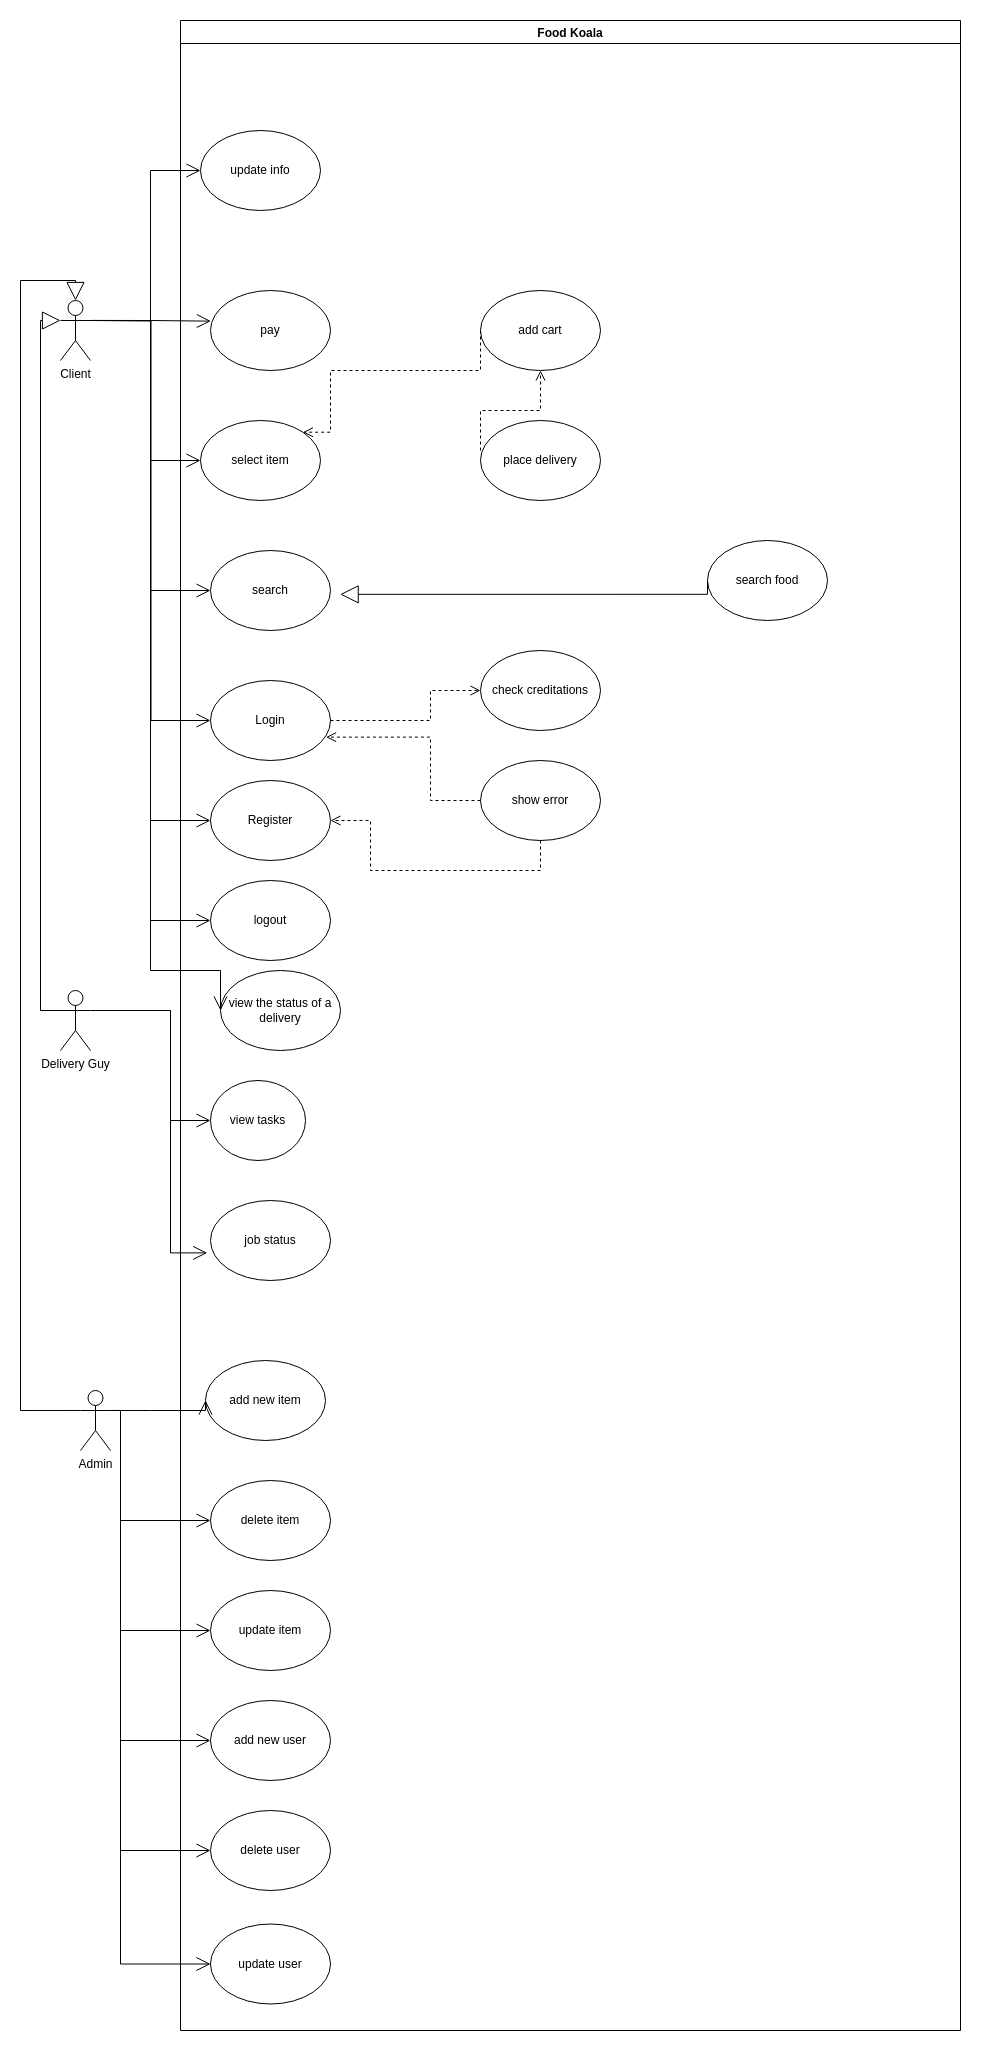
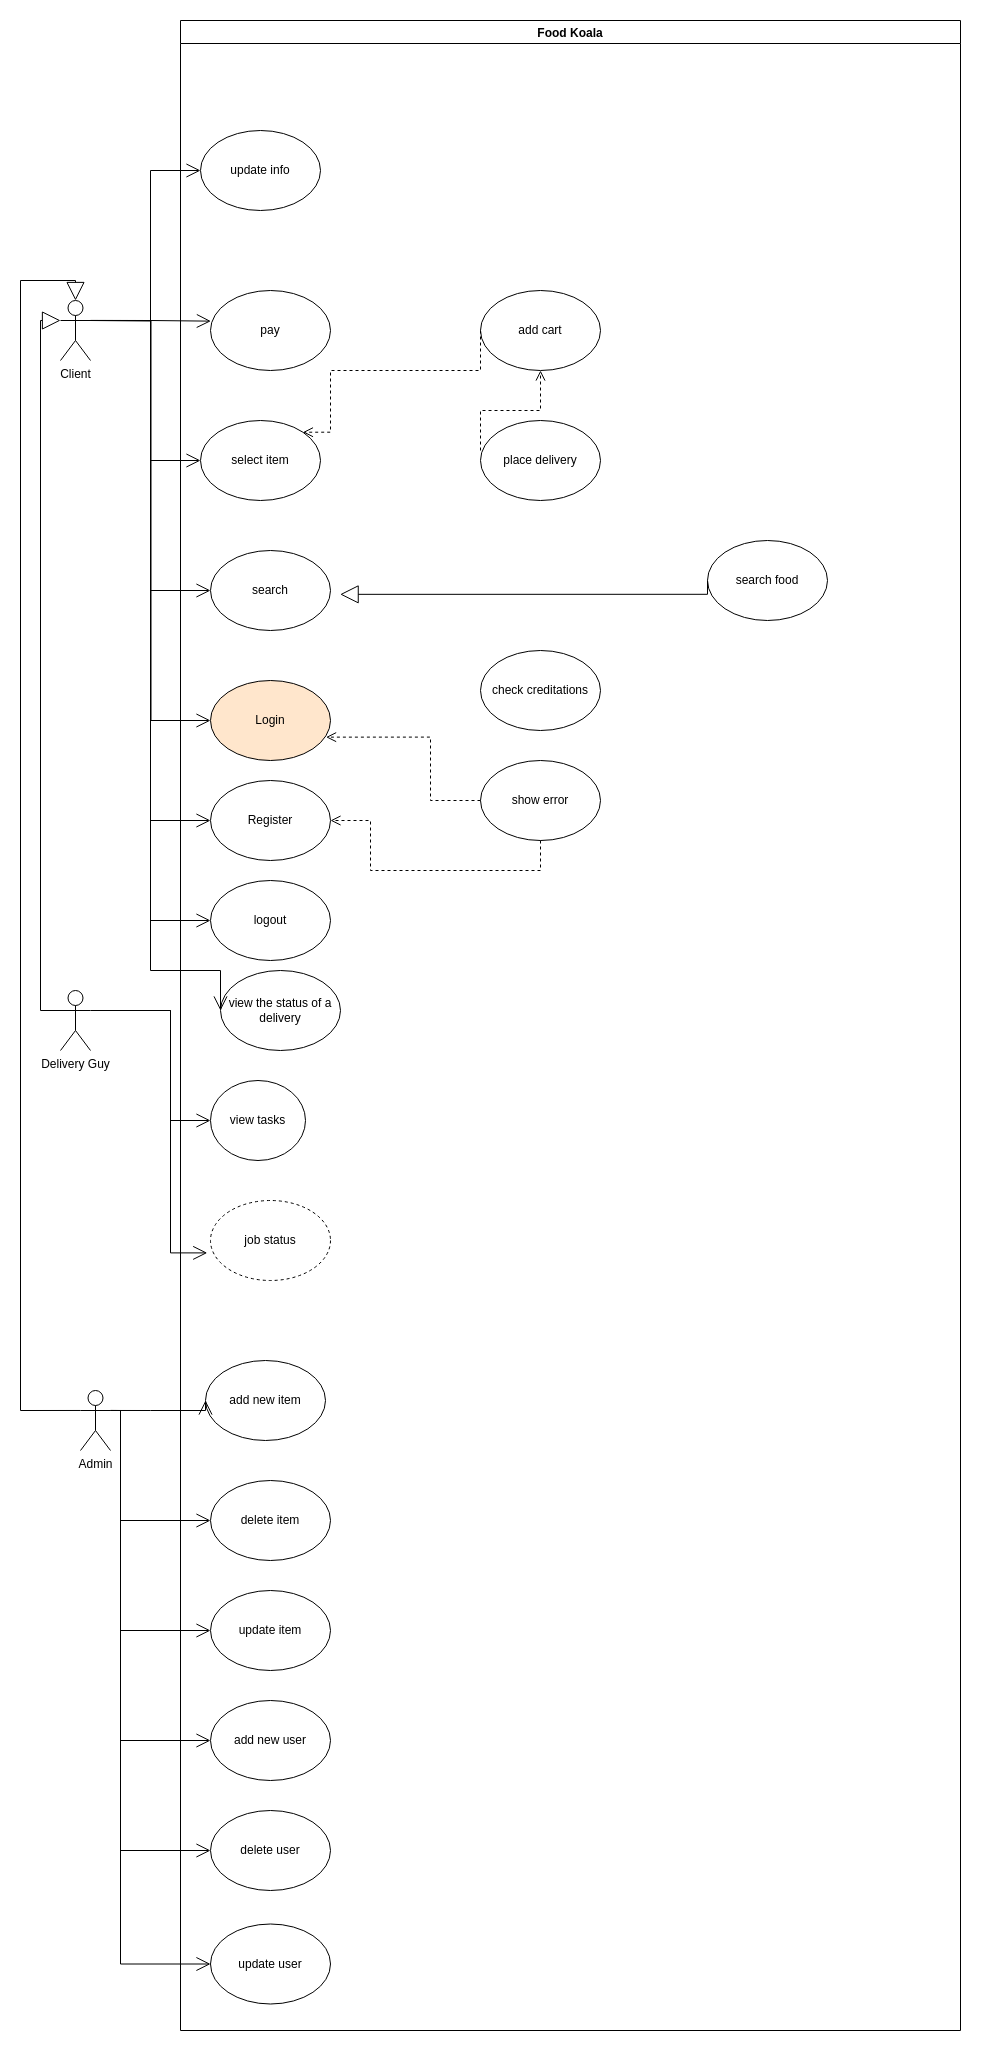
  <mxCell id="0" />
  <mxCell id="1" parent="0" />
  <mxCell id="2" value="Client" style="shape=umlActor;verticalLabelPosition=bottom;verticalAlign=top;html=1;outlineConnect=0;" parent="1" vertex="1"><mxGeometry x="60" y="300" width="30" height="60" as="geometry" /></mxCell>
  <mxCell id="3" value="Delivery Guy" style="shape=umlActor;verticalLabelPosition=bottom;verticalAlign=top;html=1;outlineConnect=0;" parent="1" vertex="1"><mxGeometry x="60" y="990" width="30" height="60" as="geometry" /></mxCell>
  <mxCell id="4" value="pay" style="ellipse;whiteSpace=wrap;html=1;" parent="1" vertex="1"><mxGeometry x="210" y="290" width="120" height="80" as="geometry" /></mxCell>
  <mxCell id="5" value="search" style="ellipse;whiteSpace=wrap;html=1;" parent="1" vertex="1"><mxGeometry x="210" y="550" width="120" height="80" as="geometry" /></mxCell>
- <mxCell id="6" value="Login" style="ellipse;whiteSpace=wrap;html=1;" parent="1" vertex="1"><mxGeometry x="210" y="680" width="120" height="80" as="geometry" /></mxCell>
+ <mxCell id="6" value="Login" style="ellipse;whiteSpace=wrap;html=1;fillColor=#ffe6cc;" parent="1" vertex="1"><mxGeometry x="210" y="680" width="120" height="80" as="geometry" /></mxCell>
  <mxCell id="7" value="Admin" style="shape=umlActor;verticalLabelPosition=bottom;verticalAlign=top;html=1;outlineConnect=0;" parent="1" vertex="1"><mxGeometry x="80" y="1390" width="30" height="60" as="geometry" /></mxCell>
  <mxCell id="8" value="show error" style="ellipse;whiteSpace=wrap;html=1;" parent="1" vertex="1"><mxGeometry x="480" y="760" width="120" height="80" as="geometry" /></mxCell>
- <mxCell id="9" value="" style="html=1;verticalAlign=bottom;endArrow=open;dashed=1;endSize=8;rounded=0;edgeStyle=orthogonalEdgeStyle;entryX=0;entryY=0.5;entryDx=0;entryDy=0;exitX=1;exitY=0.5;exitDx=0;exitDy=0;" parent="1" source="6" target="26" edge="1"><mxGeometry x="0.043" y="-40" relative="1" as="geometry"><mxPoint x="590" y="520" as="sourcePoint" /><mxPoint x="510" y="520" as="targetPoint" /><Array as="points"><mxPoint x="430" y="720" /><mxPoint x="430" y="690" /></Array><mxPoint as="offset" /></mxGeometry></mxCell>
  <mxCell id="10" value="" style="html=1;verticalAlign=bottom;endArrow=open;dashed=1;endSize=8;rounded=0;edgeStyle=orthogonalEdgeStyle;entryX=0.963;entryY=0.708;entryDx=0;entryDy=0;entryPerimeter=0;exitX=0;exitY=0.5;exitDx=0;exitDy=0;" parent="1" source="8" target="6" edge="1"><mxGeometry x="0.043" y="-40" relative="1" as="geometry"><mxPoint x="430" y="720" as="sourcePoint" /><mxPoint x="340" y="720" as="targetPoint" /><mxPoint as="offset" /><Array as="points"><mxPoint x="430" y="800" /><mxPoint x="430" y="737" /></Array></mxGeometry></mxCell>
  <mxCell id="11" value="" style="endArrow=open;endFill=1;endSize=12;html=1;rounded=0;edgeStyle=orthogonalEdgeStyle;exitX=1;exitY=0.333;exitDx=0;exitDy=0;exitPerimeter=0;entryX=0.003;entryY=0.383;entryDx=0;entryDy=0;entryPerimeter=0;" parent="1" source="2" target="4" edge="1"><mxGeometry width="160" relative="1" as="geometry"><mxPoint x="470" y="520" as="sourcePoint" /><mxPoint x="630" y="520" as="targetPoint" /></mxGeometry></mxCell>
  <mxCell id="12" value="" style="endArrow=open;endFill=1;endSize=12;html=1;rounded=0;edgeStyle=orthogonalEdgeStyle;exitX=1;exitY=0.333;exitDx=0;exitDy=0;exitPerimeter=0;entryX=0;entryY=0.5;entryDx=0;entryDy=0;" parent="1" source="2" target="5" edge="1"><mxGeometry width="160" relative="1" as="geometry"><mxPoint x="110" y="340" as="sourcePoint" /><mxPoint x="230.36" y="340.64" as="targetPoint" /></mxGeometry></mxCell>
  <mxCell id="13" value="" style="endArrow=open;endFill=1;endSize=12;html=1;rounded=0;edgeStyle=orthogonalEdgeStyle;entryX=0;entryY=0.5;entryDx=0;entryDy=0;" parent="1" target="6" edge="1"><mxGeometry width="160" relative="1" as="geometry"><mxPoint x="90" y="320" as="sourcePoint" /><mxPoint x="240.36" y="350.64" as="targetPoint" /></mxGeometry></mxCell>
  <mxCell id="14" value="add new item" style="ellipse;whiteSpace=wrap;html=1;" parent="1" vertex="1"><mxGeometry x="205" y="1360" width="120" height="80" as="geometry" /></mxCell>
  <mxCell id="15" value="delete item" style="ellipse;whiteSpace=wrap;html=1;" parent="1" vertex="1"><mxGeometry x="210" y="1480" width="120" height="80" as="geometry" /></mxCell>
  <mxCell id="16" value="update item" style="ellipse;whiteSpace=wrap;html=1;" parent="1" vertex="1"><mxGeometry x="210" y="1590" width="120" height="80" as="geometry" /></mxCell>
  <mxCell id="17" value="" style="endArrow=open;endFill=1;endSize=12;html=1;rounded=0;edgeStyle=orthogonalEdgeStyle;exitX=1;exitY=0.333;exitDx=0;exitDy=0;exitPerimeter=0;entryX=0;entryY=0.5;entryDx=0;entryDy=0;" parent="1" source="7" target="14" edge="1"><mxGeometry width="160" relative="1" as="geometry"><mxPoint x="470" y="720" as="sourcePoint" /><mxPoint x="190" y="1400" as="targetPoint" /><Array as="points"><mxPoint x="150" y="1410" /><mxPoint x="150" y="1410" /></Array></mxGeometry></mxCell>
  <mxCell id="18" value="" style="endArrow=open;endFill=1;endSize=12;html=1;rounded=0;edgeStyle=orthogonalEdgeStyle;exitX=1;exitY=0.333;exitDx=0;exitDy=0;exitPerimeter=0;" parent="1" source="7" edge="1"><mxGeometry width="160" relative="1" as="geometry"><mxPoint x="100" y="590" as="sourcePoint" /><mxPoint x="210" y="1520" as="targetPoint" /><Array as="points"><mxPoint x="120" y="1410" /><mxPoint x="120" y="1520" /></Array></mxGeometry></mxCell>
  <mxCell id="19" value="" style="endArrow=open;endFill=1;endSize=12;html=1;rounded=0;edgeStyle=orthogonalEdgeStyle;exitX=1;exitY=0.333;exitDx=0;exitDy=0;exitPerimeter=0;entryX=0;entryY=0.5;entryDx=0;entryDy=0;" parent="1" source="7" target="16" edge="1"><mxGeometry width="160" relative="1" as="geometry"><mxPoint x="110" y="600" as="sourcePoint" /><mxPoint x="230" y="870" as="targetPoint" /><Array as="points"><mxPoint x="120" y="1410" /><mxPoint x="120" y="1630" /></Array></mxGeometry></mxCell>
  <mxCell id="20" value="Register" style="ellipse;whiteSpace=wrap;html=1;" parent="1" vertex="1"><mxGeometry x="210" y="780" width="120" height="80" as="geometry" /></mxCell>
  <mxCell id="21" value="logout" style="ellipse;whiteSpace=wrap;html=1;" parent="1" vertex="1"><mxGeometry x="210" y="880" width="120" height="80" as="geometry" /></mxCell>
  <mxCell id="22" value="view tasks" style="ellipse;whiteSpace=wrap;html=1;" parent="1" vertex="1"><mxGeometry x="210" y="1080" width="95" height="80" as="geometry" /></mxCell>
  <mxCell id="23" value="" style="endArrow=open;endFill=1;endSize=12;html=1;rounded=0;edgeStyle=orthogonalEdgeStyle;entryX=0;entryY=0.5;entryDx=0;entryDy=0;" parent="1" target="20" edge="1"><mxGeometry width="160" relative="1" as="geometry"><mxPoint x="90" y="320" as="sourcePoint" /><mxPoint x="220" y="730" as="targetPoint" /><Array as="points"><mxPoint x="90" y="320" /><mxPoint x="150" y="320" /><mxPoint x="150" y="820" /></Array></mxGeometry></mxCell>
  <mxCell id="24" value="" style="endArrow=open;endFill=1;endSize=12;html=1;rounded=0;edgeStyle=orthogonalEdgeStyle;entryX=0;entryY=0.5;entryDx=0;entryDy=0;" parent="1" target="21" edge="1"><mxGeometry width="160" relative="1" as="geometry"><mxPoint x="90" y="320" as="sourcePoint" /><mxPoint x="220" y="830" as="targetPoint" /><Array as="points"><mxPoint x="90" y="320" /><mxPoint x="150" y="320" /><mxPoint x="150" y="920" /></Array></mxGeometry></mxCell>
  <mxCell id="25" value="Food Koala" style="swimlane;" parent="1" vertex="1"><mxGeometry x="180" y="20" width="780" height="2010" as="geometry" /></mxCell>
  <mxCell id="26" value="check creditations" style="ellipse;whiteSpace=wrap;html=1;" parent="25" vertex="1"><mxGeometry x="300" y="630" width="120" height="80" as="geometry" /></mxCell>
  <mxCell id="27" value="select item" style="ellipse;whiteSpace=wrap;html=1;" parent="25" vertex="1"><mxGeometry x="20" y="400" width="120" height="80" as="geometry" /></mxCell>
  <mxCell id="28" value="place delivery" style="ellipse;whiteSpace=wrap;html=1;" parent="25" vertex="1"><mxGeometry x="300" y="400" width="120" height="80" as="geometry" /></mxCell>
  <mxCell id="29" value="" style="html=1;verticalAlign=bottom;endArrow=open;dashed=1;endSize=8;rounded=0;edgeStyle=orthogonalEdgeStyle;entryX=0.5;entryY=1;entryDx=0;entryDy=0;" parent="25" target="32" edge="1"><mxGeometry x="0.043" y="-40" relative="1" as="geometry"><mxPoint x="300" y="430" as="sourcePoint" /><mxPoint x="145.56" y="726.64" as="targetPoint" /><mxPoint as="offset" /><Array as="points"><mxPoint x="300" y="390" /><mxPoint x="360" y="390" /></Array></mxGeometry></mxCell>
  <mxCell id="30" value="view the status of a delivery" style="ellipse;whiteSpace=wrap;html=1;" parent="25" vertex="1"><mxGeometry x="40" y="950" width="120" height="80" as="geometry" /></mxCell>
  <mxCell id="31" value="search food" style="ellipse;whiteSpace=wrap;html=1;" parent="25" vertex="1"><mxGeometry x="527" y="520" width="120" height="80" as="geometry" /></mxCell>
  <mxCell id="32" value="add cart" style="ellipse;whiteSpace=wrap;html=1;" parent="25" vertex="1"><mxGeometry x="300" y="270" width="120" height="80" as="geometry" /></mxCell>
  <mxCell id="33" value="" style="html=1;verticalAlign=bottom;endArrow=open;dashed=1;endSize=8;rounded=0;edgeStyle=orthogonalEdgeStyle;entryX=1;entryY=0;entryDx=0;entryDy=0;exitX=0;exitY=0.5;exitDx=0;exitDy=0;" parent="25" source="32" target="27" edge="1"><mxGeometry x="0.043" y="-40" relative="1" as="geometry"><mxPoint x="310.0" y="450" as="sourcePoint" /><mxPoint x="150" y="450" as="targetPoint" /><mxPoint as="offset" /><Array as="points"><mxPoint x="300" y="350" /><mxPoint x="150" y="350" /><mxPoint x="150" y="412" /></Array></mxGeometry></mxCell>
- <mxCell id="34" value="job status" style="ellipse;whiteSpace=wrap;html=1;" parent="25" vertex="1"><mxGeometry x="30" y="1180" width="120" height="80" as="geometry" /></mxCell>
+ <mxCell id="34" value="job status" style="ellipse;whiteSpace=wrap;html=1;dashed=1;" parent="25" vertex="1"><mxGeometry x="30" y="1180" width="120" height="80" as="geometry" /></mxCell>
  <mxCell id="35" value="update info" style="ellipse;whiteSpace=wrap;html=1;" vertex="1" parent="25"><mxGeometry x="20" y="110" width="120" height="80" as="geometry" /></mxCell>
  <mxCell id="36" value="delete user" style="ellipse;whiteSpace=wrap;html=1;" parent="1" vertex="1"><mxGeometry x="210" y="1810" width="120" height="80" as="geometry" /></mxCell>
  <mxCell id="37" value="add new user" style="ellipse;whiteSpace=wrap;html=1;" parent="1" vertex="1"><mxGeometry x="210" y="1700" width="120" height="80" as="geometry" /></mxCell>
  <mxCell id="38" value="update user" style="ellipse;whiteSpace=wrap;html=1;" parent="1" vertex="1"><mxGeometry x="210" y="1923.5" width="120" height="80" as="geometry" /></mxCell>
  <mxCell id="39" value="" style="endArrow=open;endFill=1;endSize=12;html=1;rounded=0;edgeStyle=orthogonalEdgeStyle;entryX=0;entryY=0.5;entryDx=0;entryDy=0;" parent="1" target="37" edge="1"><mxGeometry width="160" relative="1" as="geometry"><mxPoint x="120" y="1420" as="sourcePoint" /><mxPoint x="220" y="1640" as="targetPoint" /><Array as="points"><mxPoint x="120" y="1420" /><mxPoint x="120" y="1740" /></Array></mxGeometry></mxCell>
  <mxCell id="40" value="" style="endArrow=open;endFill=1;endSize=12;html=1;rounded=0;edgeStyle=orthogonalEdgeStyle;entryX=0;entryY=0.5;entryDx=0;entryDy=0;" parent="1" target="36" edge="1"><mxGeometry width="160" relative="1" as="geometry"><mxPoint x="120" y="1430" as="sourcePoint" /><mxPoint x="230" y="1650" as="targetPoint" /><Array as="points"><mxPoint x="120" y="1430" /><mxPoint x="120" y="1850" /></Array></mxGeometry></mxCell>
  <mxCell id="41" value="" style="endArrow=open;endFill=1;endSize=12;html=1;rounded=0;edgeStyle=orthogonalEdgeStyle;exitX=1;exitY=0.333;exitDx=0;exitDy=0;exitPerimeter=0;entryX=0;entryY=0.5;entryDx=0;entryDy=0;" parent="1" target="38" edge="1"><mxGeometry width="160" relative="1" as="geometry"><mxPoint x="120" y="1440" as="sourcePoint" /><mxPoint x="240" y="1660" as="targetPoint" /><Array as="points"><mxPoint x="120" y="1964" /></Array></mxGeometry></mxCell>
  <mxCell id="42" value="" style="endArrow=open;endFill=1;endSize=12;html=1;rounded=0;edgeStyle=orthogonalEdgeStyle;exitX=1;exitY=0.333;exitDx=0;exitDy=0;exitPerimeter=0;entryX=0;entryY=0.5;entryDx=0;entryDy=0;" parent="1" source="2" target="27" edge="1"><mxGeometry width="160" relative="1" as="geometry"><mxPoint x="100" y="330" as="sourcePoint" /><mxPoint x="220.36" y="330.64" as="targetPoint" /><Array as="points"><mxPoint x="150" y="320" /><mxPoint x="150" y="460" /></Array></mxGeometry></mxCell>
  <mxCell id="43" value="" style="html=1;verticalAlign=bottom;endArrow=open;dashed=1;endSize=8;rounded=0;edgeStyle=orthogonalEdgeStyle;entryX=1;entryY=0.5;entryDx=0;entryDy=0;exitX=0.5;exitY=1;exitDx=0;exitDy=0;" parent="1" source="8" target="20" edge="1"><mxGeometry x="0.043" y="-40" relative="1" as="geometry"><mxPoint x="490" y="810" as="sourcePoint" /><mxPoint x="335.56" y="746.64" as="targetPoint" /><mxPoint as="offset" /><Array as="points"><mxPoint x="540" y="870" /><mxPoint x="370" y="870" /><mxPoint x="370" y="820" /></Array></mxGeometry></mxCell>
  <mxCell id="44" value="" style="endArrow=open;endFill=1;endSize=12;html=1;rounded=0;edgeStyle=orthogonalEdgeStyle;entryX=0;entryY=0.5;entryDx=0;entryDy=0;" parent="1" target="30" edge="1"><mxGeometry width="160" relative="1" as="geometry"><mxPoint x="120" y="320" as="sourcePoint" /><mxPoint x="220" y="930" as="targetPoint" /><Array as="points"><mxPoint x="150" y="320" /><mxPoint x="150" y="970" /><mxPoint x="220" y="970" /></Array></mxGeometry></mxCell>
  <mxCell id="45" value="" style="endArrow=open;endFill=1;endSize=12;html=1;rounded=0;edgeStyle=orthogonalEdgeStyle;entryX=0;entryY=0.5;entryDx=0;entryDy=0;" parent="1" target="22" edge="1"><mxGeometry width="160" relative="1" as="geometry"><mxPoint x="90" y="1010" as="sourcePoint" /><mxPoint x="222.4" y="751.84" as="targetPoint" /><Array as="points"><mxPoint x="170" y="1010" /><mxPoint x="170" y="1120" /></Array></mxGeometry></mxCell>
  <mxCell id="46" value="" style="endArrow=open;endFill=1;endSize=12;html=1;rounded=0;edgeStyle=orthogonalEdgeStyle;entryX=-0.027;entryY=0.655;entryDx=0;entryDy=0;entryPerimeter=0;" parent="1" target="34" edge="1"><mxGeometry width="160" relative="1" as="geometry"><mxPoint x="120" y="1010" as="sourcePoint" /><mxPoint x="230" y="1140" as="targetPoint" /><Array as="points"><mxPoint x="170" y="1010" /><mxPoint x="170" y="1252" /></Array></mxGeometry></mxCell>
  <mxCell id="47" value="" style="endArrow=block;endSize=16;endFill=0;html=1;rounded=0;edgeStyle=orthogonalEdgeStyle;exitX=0;exitY=0.333;exitDx=0;exitDy=0;exitPerimeter=0;entryX=0.5;entryY=0;entryDx=0;entryDy=0;entryPerimeter=0;" parent="1" source="7" target="2" edge="1"><mxGeometry x="0.25" y="70" width="160" relative="1" as="geometry"><mxPoint x="400" y="1110" as="sourcePoint" /><mxPoint x="60" y="320" as="targetPoint" /><Array as="points"><mxPoint x="20" y="1410" /><mxPoint x="20" y="280" /><mxPoint x="75" y="280" /></Array><mxPoint as="offset" /></mxGeometry></mxCell>
  <mxCell id="48" value="" style="endArrow=block;endSize=16;endFill=0;html=1;rounded=0;edgeStyle=orthogonalEdgeStyle;entryX=0;entryY=0.333;entryDx=0;entryDy=0;entryPerimeter=0;" parent="1" target="2" edge="1"><mxGeometry x="0.25" y="70" width="160" relative="1" as="geometry"><mxPoint x="80" y="1010" as="sourcePoint" /><mxPoint x="80" y="400" as="targetPoint" /><Array as="points"><mxPoint x="75" y="1010" /><mxPoint x="40" y="1010" /><mxPoint x="40" y="320" /></Array><mxPoint as="offset" /></mxGeometry></mxCell>
  <mxCell id="49" value="" style="endArrow=block;endSize=16;endFill=0;html=1;rounded=0;edgeStyle=orthogonalEdgeStyle;entryX=0.997;entryY=0.423;entryDx=0;entryDy=0;entryPerimeter=0;exitX=0;exitY=0.5;exitDx=0;exitDy=0;" parent="1" source="31" edge="1"><mxGeometry x="0.25" y="70" width="160" relative="1" as="geometry"><mxPoint x="670" y="510" as="sourcePoint" /><mxPoint x="339.64" y="593.84" as="targetPoint" /><Array as="points"><mxPoint x="707" y="594" /></Array><mxPoint as="offset" /></mxGeometry></mxCell>
  <mxCell id="50" value="" style="endArrow=open;endFill=1;endSize=12;html=1;rounded=0;edgeStyle=orthogonalEdgeStyle;entryX=0;entryY=0.5;entryDx=0;entryDy=0;" edge="1" parent="1" target="35"><mxGeometry width="160" relative="1" as="geometry"><mxPoint x="100" y="320" as="sourcePoint" /><mxPoint x="210" y="470" as="targetPoint" /><Array as="points"><mxPoint x="150" y="320" /><mxPoint x="150" y="170" /></Array></mxGeometry></mxCell>
